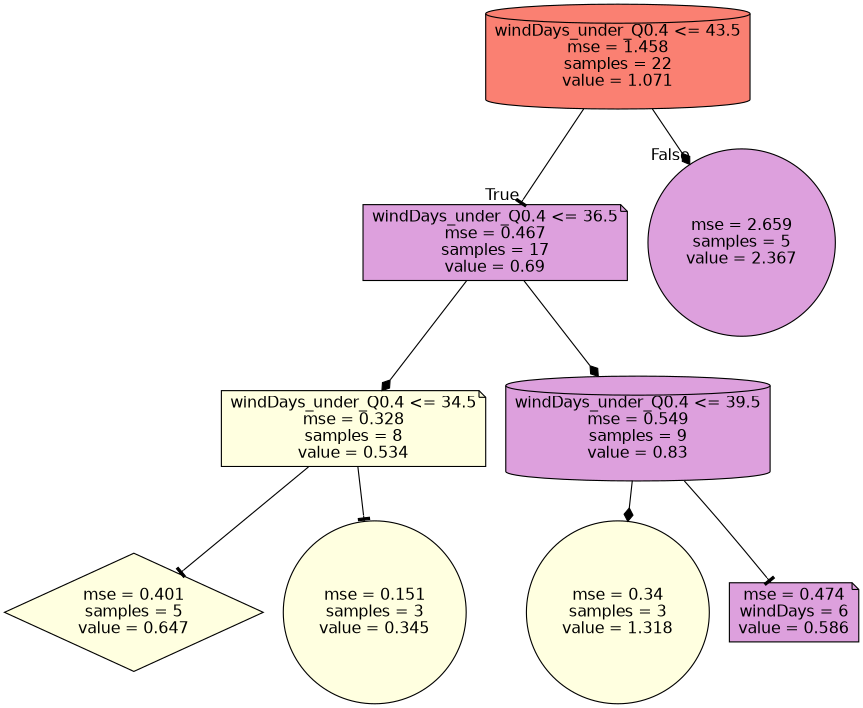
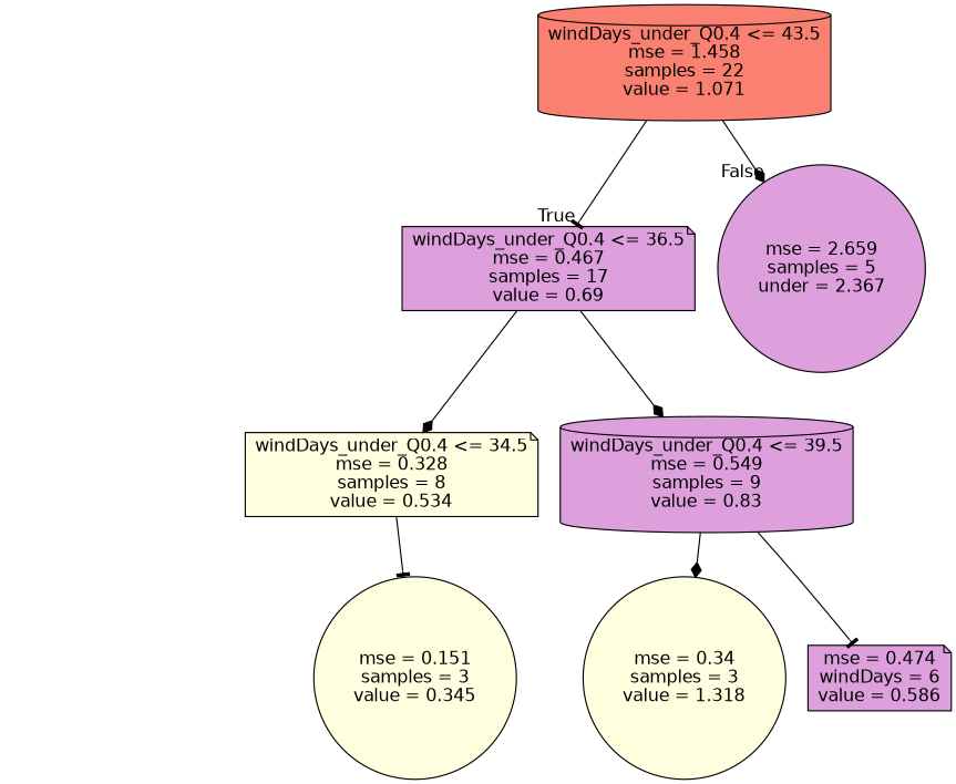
  digraph {
    fontname="DejaVu Sans"
    node [fillcolor=plum fontname="DejaVu Sans" shape=note style=filled]
    edge [arrowhead=tee fontname="DejaVu Sans"]
    n1 [fillcolor=salmon label="windDays_under_Q0.4 <= 43.5\nmse = 1.458\nsamples = 22\nvalue = 1.071" shape=cylinder]
    n2 [label="windDays_under_Q0.4 <= 36.5\nmse = 0.467\nsamples = 17\nvalue = 0.69"]
-   n3 [label="mse = 2.659\nsamples = 5\nvalue = 2.367" shape=circle]
+   n3 [label="mse = 2.659\nsamples = 5\nunder = 2.367" shape=circle]
    n4 [fillcolor=lightyellow label="windDays_under_Q0.4 <= 34.5\nmse = 0.328\nsamples = 8\nvalue = 0.534"]
    n5 [label="windDays_under_Q0.4 <= 39.5\nmse = 0.549\nsamples = 9\nvalue = 0.83" shape=cylinder]
-   n6 [fillcolor=lightyellow label="mse = 0.401\nsamples = 5\nvalue = 0.647" shape=diamond]
    n7 [fillcolor=lightyellow label="mse = 0.151\nsamples = 3\nvalue = 0.345" shape=circle]
    n8 [fillcolor=lightyellow label="mse = 0.34\nsamples = 3\nvalue = 1.318" shape=circle]
    n9 [label="mse = 0.474\nwindDays = 6\nvalue = 0.586"]
    n1 -> n2 [headlabel=True labelangle=45 labeldistance=2.5]
    n1 -> n3 [arrowhead=diamond headlabel=False labelangle=-45 labeldistance=2.5]
    n2 -> n4 [arrowhead=diamond]
    n2 -> n5 [arrowhead=diamond]
-   n4 -> n6
    n4 -> n7
    n5 -> n8 [arrowhead=diamond]
    n5 -> n9
  }
